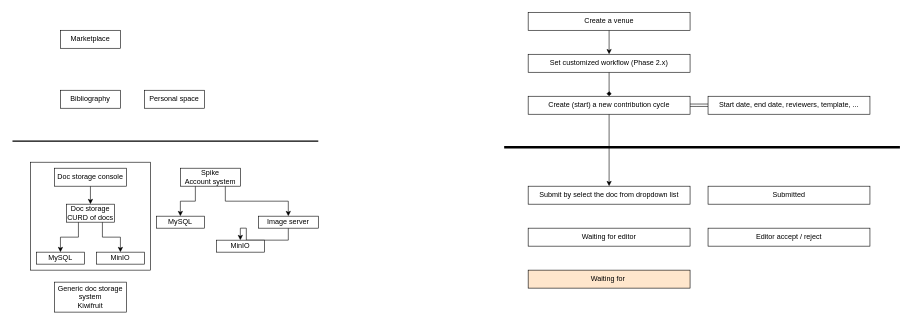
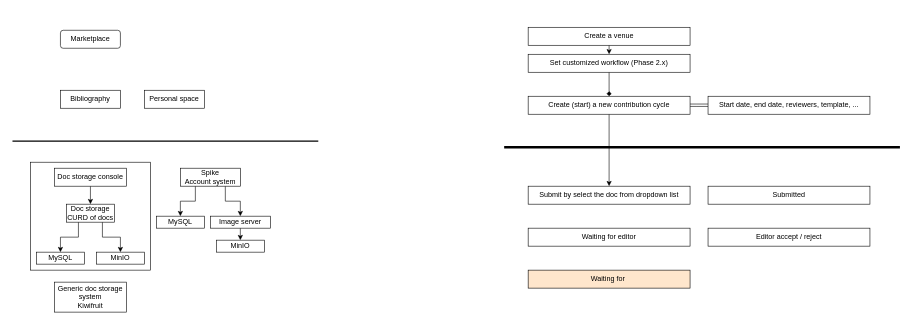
  <mxCell id="0" />
  <mxCell id="1" parent="0" />
  <mxCell id="2" value="" style="rounded=0;whiteSpace=wrap;html=1;" parent="1" vertex="1"><mxGeometry x="50" y="270" width="200" height="180" as="geometry" /></mxCell>
  <mxCell id="3" style="edgeStyle=orthogonalEdgeStyle;rounded=0;orthogonalLoop=1;jettySize=auto;html=1;exitX=0.25;exitY=1;exitDx=0;exitDy=0;entryX=0.5;entryY=0;entryDx=0;entryDy=0;" parent="1" source="5" target="9" edge="1"><mxGeometry relative="1" as="geometry" /></mxCell>
  <mxCell id="4" style="edgeStyle=orthogonalEdgeStyle;rounded=0;orthogonalLoop=1;jettySize=auto;html=1;exitX=0.75;exitY=1;exitDx=0;exitDy=0;entryX=0.5;entryY=0;entryDx=0;entryDy=0;" parent="1" source="5" target="10" edge="1"><mxGeometry relative="1" as="geometry" /></mxCell>
  <mxCell id="5" value="Doc storage&lt;br&gt;CURD of docs" style="rounded=0;whiteSpace=wrap;html=1;" parent="1" vertex="1"><mxGeometry x="110" y="340" width="80" height="30" as="geometry" /></mxCell>
  <mxCell id="6" style="edgeStyle=orthogonalEdgeStyle;rounded=0;orthogonalLoop=1;jettySize=auto;html=1;exitX=0.25;exitY=1;exitDx=0;exitDy=0;entryX=0.5;entryY=0;entryDx=0;entryDy=0;" parent="1" source="8" target="13" edge="1"><mxGeometry relative="1" as="geometry" /></mxCell>
  <mxCell id="7" style="edgeStyle=orthogonalEdgeStyle;rounded=0;orthogonalLoop=1;jettySize=auto;html=1;exitX=0.75;exitY=1;exitDx=0;exitDy=0;entryX=0.5;entryY=0;entryDx=0;entryDy=0;" parent="1" source="8" target="12" edge="1"><mxGeometry relative="1" as="geometry" /></mxCell>
  <mxCell id="8" value="Spike&lt;br&gt;Account system" style="rounded=0;whiteSpace=wrap;html=1;" parent="1" vertex="1"><mxGeometry x="300" y="280" width="100" height="30" as="geometry" /></mxCell>
  <mxCell id="9" value="MySQL" style="rounded=0;whiteSpace=wrap;html=1;" parent="1" vertex="1"><mxGeometry x="60" y="420" width="80" height="20" as="geometry" /></mxCell>
  <mxCell id="10" value="MinIO" style="rounded=0;whiteSpace=wrap;html=1;" parent="1" vertex="1"><mxGeometry x="160" y="420" width="80" height="20" as="geometry" /></mxCell>
  <mxCell id="11" style="edgeStyle=orthogonalEdgeStyle;rounded=0;orthogonalLoop=1;jettySize=auto;html=1;exitX=0.5;exitY=1;exitDx=0;exitDy=0;entryX=0.5;entryY=0;entryDx=0;entryDy=0;" parent="1" source="12" target="14" edge="1"><mxGeometry relative="1" as="geometry" /></mxCell>
- <mxCell id="12" value="Image server" style="rounded=0;whiteSpace=wrap;html=1;" parent="1" vertex="1"><mxGeometry x="430" y="360" width="100" height="20" as="geometry" /></mxCell>
+ <mxCell id="12" value="Image server" style="rounded=0;whiteSpace=wrap;html=1;" parent="1" vertex="1"><mxGeometry x="350" y="360" width="100" height="20" as="geometry" /></mxCell>
  <mxCell id="13" value="MySQL" style="rounded=0;whiteSpace=wrap;html=1;" parent="1" vertex="1"><mxGeometry x="260" y="360" width="80" height="20" as="geometry" /></mxCell>
  <mxCell id="14" value="MinIO" style="rounded=0;whiteSpace=wrap;html=1;" parent="1" vertex="1"><mxGeometry x="360" y="400" width="80" height="20" as="geometry" /></mxCell>
  <mxCell id="15" style="edgeStyle=orthogonalEdgeStyle;rounded=0;orthogonalLoop=1;jettySize=auto;html=1;exitX=0.5;exitY=1;exitDx=0;exitDy=0;entryX=0.5;entryY=0;entryDx=0;entryDy=0;" parent="1" source="16" target="5" edge="1"><mxGeometry relative="1" as="geometry" /></mxCell>
  <mxCell id="16" value="Doc storage console" style="rounded=0;whiteSpace=wrap;html=1;" parent="1" vertex="1"><mxGeometry x="90" y="280" width="120" height="30" as="geometry" /></mxCell>
  <mxCell id="17" value="Generic doc storage system&lt;br&gt;Kiwifruit" style="rounded=0;whiteSpace=wrap;html=1;" parent="1" vertex="1"><mxGeometry x="90" y="470" width="120" height="50" as="geometry" /></mxCell>
  <mxCell id="18" value="" style="line;strokeWidth=2;html=1;" parent="1" vertex="1"><mxGeometry x="20" y="230" width="510" height="10" as="geometry" /></mxCell>
  <mxCell id="19" value="Bibliography&lt;br&gt;" style="rounded=0;whiteSpace=wrap;html=1;" parent="1" vertex="1"><mxGeometry x="100" y="150" width="100" height="30" as="geometry" /></mxCell>
- <mxCell id="20" value="Marketplace" style="rounded=0;whiteSpace=wrap;html=1;" parent="1" vertex="1"><mxGeometry x="100" y="50" width="100" height="30" as="geometry" /></mxCell>
+ <mxCell id="20" value="Marketplace" style="whiteSpace=wrap;html=1;rounded=1;" parent="1" vertex="1"><mxGeometry x="100" y="50" width="100" height="30" as="geometry" /></mxCell>
  <mxCell id="21" value="Personal space" style="rounded=0;whiteSpace=wrap;html=1;" parent="1" vertex="1"><mxGeometry x="240" y="150" width="100" height="30" as="geometry" /></mxCell>
  <mxCell id="22" style="edgeStyle=orthogonalEdgeStyle;rounded=0;orthogonalLoop=1;jettySize=auto;html=1;exitX=0.5;exitY=1;exitDx=0;exitDy=0;entryX=0.5;entryY=0;entryDx=0;entryDy=0;" edge="1" parent="1" source="23" target="25"><mxGeometry relative="1" as="geometry" /></mxCell>
- <mxCell id="23" value="Create a venue" style="rounded=0;whiteSpace=wrap;html=1;" vertex="1" parent="1"><mxGeometry x="880" y="20" width="270" height="30" as="geometry" /></mxCell>
+ <mxCell id="23" value="Create a venue" style="rounded=0;whiteSpace=wrap;html=1;" vertex="1" parent="1"><mxGeometry x="880" y="45" width="270" height="30" as="geometry" /></mxCell>
  <mxCell id="24" style="edgeStyle=orthogonalEdgeStyle;rounded=0;orthogonalLoop=1;jettySize=auto;html=1;exitX=0.5;exitY=1;exitDx=0;exitDy=0;endArrow=diamond;" edge="1" parent="1" source="25" target="28"><mxGeometry relative="1" as="geometry" /></mxCell>
  <mxCell id="25" value="Set customized workflow (Phase 2.x)" style="rounded=0;whiteSpace=wrap;html=1;" vertex="1" parent="1"><mxGeometry x="880" y="90" width="270" height="30" as="geometry" /></mxCell>
  <mxCell id="26" style="edgeStyle=orthogonalEdgeStyle;rounded=0;orthogonalLoop=1;jettySize=auto;html=1;exitX=1;exitY=0.5;exitDx=0;exitDy=0;strokeColor=default;shape=link;" edge="1" parent="1" source="28" target="30"><mxGeometry relative="1" as="geometry" /></mxCell>
  <mxCell id="27" style="edgeStyle=orthogonalEdgeStyle;rounded=0;orthogonalLoop=1;jettySize=auto;html=1;exitX=0.5;exitY=1;exitDx=0;exitDy=0;entryX=0.5;entryY=0;entryDx=0;entryDy=0;" edge="1" parent="1" source="28" target="29"><mxGeometry relative="1" as="geometry" /></mxCell>
  <mxCell id="28" value="Create (start) a new contribution cycle" style="rounded=0;whiteSpace=wrap;html=1;" vertex="1" parent="1"><mxGeometry x="880" y="160" width="270" height="30" as="geometry" /></mxCell>
  <mxCell id="29" value="Submit by select the doc from dropdown list" style="rounded=0;whiteSpace=wrap;html=1;" vertex="1" parent="1"><mxGeometry x="880" y="310" width="270" height="30" as="geometry" /></mxCell>
  <mxCell id="30" value="Start date, end date, reviewers, template, ..." style="rounded=0;whiteSpace=wrap;html=1;" vertex="1" parent="1"><mxGeometry x="1180" y="160" width="270" height="30" as="geometry" /></mxCell>
  <mxCell id="31" value="" style="line;strokeWidth=4;html=1;perimeter=backbonePerimeter;points=[];outlineConnect=0;" vertex="1" parent="1"><mxGeometry x="840" y="240" width="660" height="10" as="geometry" /></mxCell>
  <mxCell id="32" value="Waiting for editor" style="rounded=0;whiteSpace=wrap;html=1;" vertex="1" parent="1"><mxGeometry x="880" y="380" width="270" height="30" as="geometry" /></mxCell>
  <mxCell id="33" value="Submitted" style="rounded=0;whiteSpace=wrap;html=1;" vertex="1" parent="1"><mxGeometry x="1180" y="310" width="270" height="30" as="geometry" /></mxCell>
  <mxCell id="34" value="Editor accept / reject" style="rounded=0;whiteSpace=wrap;html=1;" vertex="1" parent="1"><mxGeometry x="1180" y="380" width="270" height="30" as="geometry" /></mxCell>
  <mxCell id="35" value="Waiting for&amp;nbsp;" style="rounded=0;whiteSpace=wrap;html=1;fillColor=#ffe6cc;" vertex="1" parent="1"><mxGeometry x="880" y="450" width="270" height="30" as="geometry" /></mxCell>
